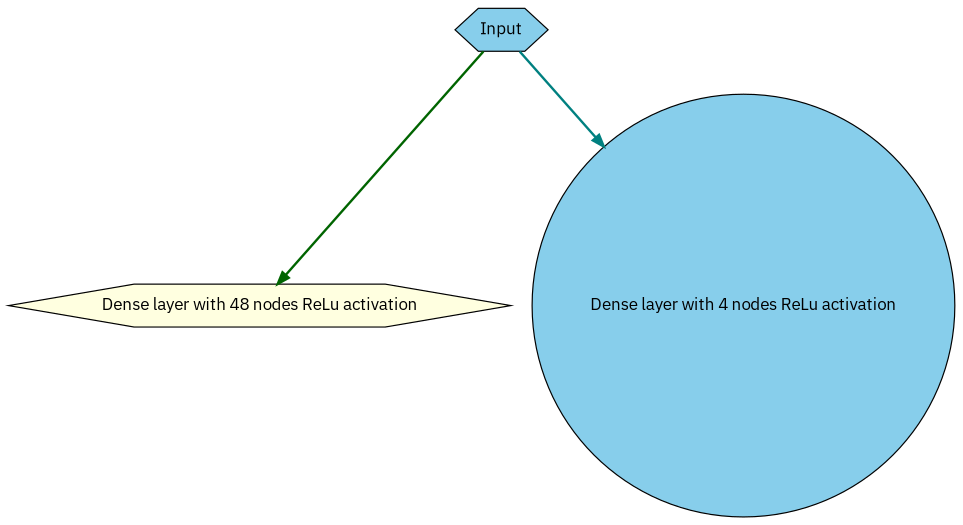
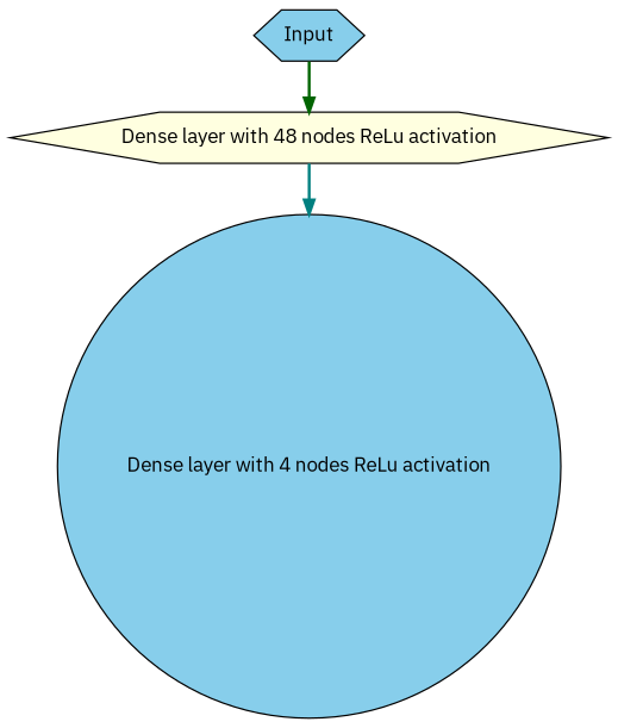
  digraph {
    fontname="IBM Plex Sans"
    node [fillcolor=skyblue fontname="IBM Plex Sans" shape=hexagon style=filled]
    edge [fontname="IBM Plex Sans" style=bold]
    "Dense layer with 48 nodes ReLu activation" [fillcolor=lightyellow]
    Input
    "Dense layer with 4 nodes ReLu activation" [shape=circle]
-   Input -> "Dense layer with 4 nodes ReLu activation" [color=teal]
+   "Dense layer with 48 nodes ReLu activation" -> "Dense layer with 4 nodes ReLu activation" [color=teal]
    Input -> "Dense layer with 48 nodes ReLu activation" [color=darkgreen tailport=" 2 features"]
  }
